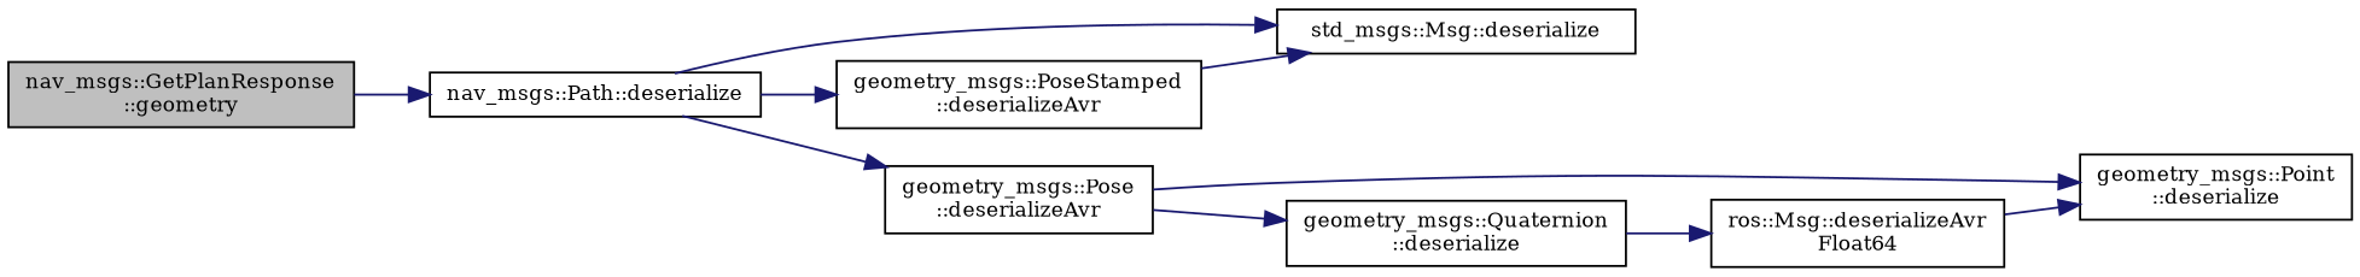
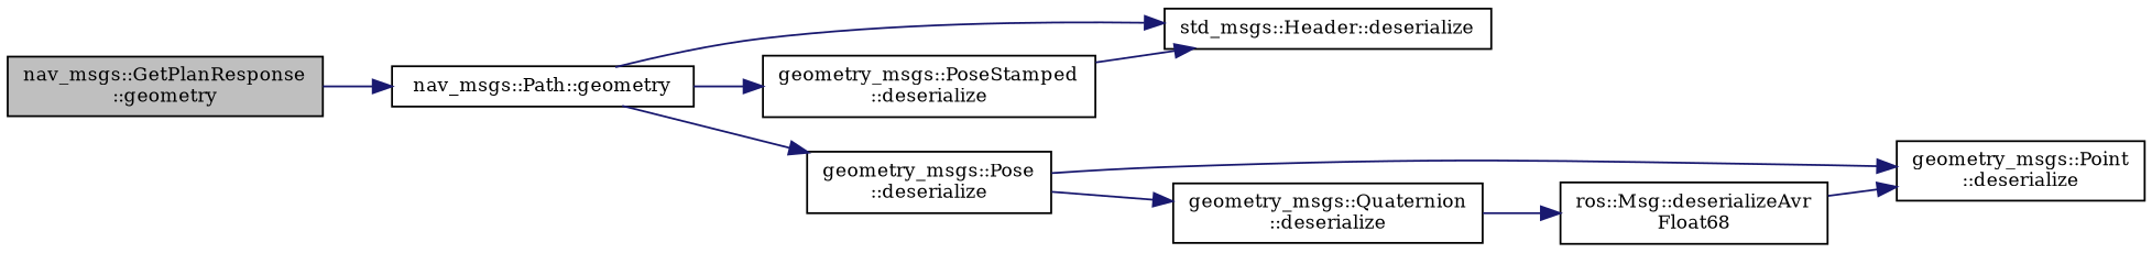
  digraph {
    fontname="DejaVu Serif"
    rankdir=LR
    node [color=black fillcolor=white fontname="DejaVu Serif" fontsize=10 shape=record style=filled]
    edge [color=midnightblue fontname="DejaVu Serif" fontsize=10 labelfontname=Helvetica labelfontsize=10 style=solid]
    n1 [fillcolor=grey75 fontcolor=black height=0.2 label="nav_msgs::GetPlanResponse\l::geometry" width=0.4]
-   n2 [height=0.2 label="nav_msgs::Path::deserialize" width=0.4]
-   n3 [height=0.2 label="std_msgs::Msg::deserialize" width=0.4]
-   n4 [height=0.2 label="geometry_msgs::PoseStamped\l::deserializeAvr" width=0.4]
-   n5 [height=0.2 label="geometry_msgs::Pose\l::deserializeAvr" width=0.4]
+   n2 [height=0.2 label="nav_msgs::Path::geometry" width=0.4]
+   n3 [height=0.2 label="std_msgs::Header::deserialize" width=0.4]
+   n4 [height=0.2 label="geometry_msgs::PoseStamped\l::deserialize" width=0.4]
+   n5 [height=0.2 label="geometry_msgs::Pose\l::deserialize" width=0.4]
    n6 [height=0.2 label="geometry_msgs::Point\l::deserialize" width=0.4]
    n7 [height=0.2 label="geometry_msgs::Quaternion\l::deserialize" width=0.4]
-   n8 [height=0.2 label="ros::Msg::deserializeAvr\lFloat64" width=0.4]
+   n8 [height=0.2 label="ros::Msg::deserializeAvr\lFloat68" width=0.4]
    n1 -> n2
    n2 -> n3
    n2 -> n4
    n2 -> n5
    n4 -> n3
    n5 -> n6
    n5 -> n7
    n7 -> n8
    n8 -> n6
  }
